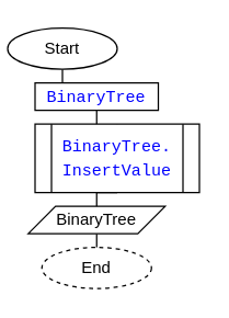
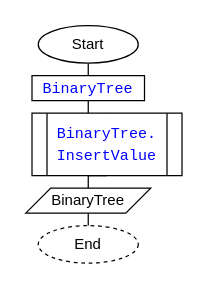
  <mxCell id="0" />
  <mxCell id="1" parent="0" />
  <mxCell id="2" style="edgeStyle=orthogonalEdgeStyle;rounded=0;orthogonalLoop=1;jettySize=auto;html=1;exitX=0.5;exitY=1;exitDx=0;exitDy=0;endArrow=none;endFill=0;" edge="1" parent="1" source="3" target="5"><mxGeometry relative="1" as="geometry" /></mxCell>
- <mxCell id="3" value="Start" style="ellipse;whiteSpace=wrap;html=1;" vertex="1" parent="1"><mxGeometry x="5" y="20" width="80" height="30" as="geometry" /></mxCell>
+ <mxCell id="3" value="Start" style="ellipse;whiteSpace=wrap;html=1;" vertex="1" parent="1"><mxGeometry x="30" y="20" width="80" height="30" as="geometry" /></mxCell>
  <mxCell id="4" style="edgeStyle=orthogonalEdgeStyle;rounded=0;orthogonalLoop=1;jettySize=auto;html=1;exitX=0.5;exitY=1;exitDx=0;exitDy=0;endArrow=none;endFill=0;" edge="1" parent="1" source="5" target="7"><mxGeometry relative="1" as="geometry" /></mxCell>
  <mxCell id="5" value="&lt;div style=&quot;background-color: rgb(255 , 255 , 255) ; font-family: &amp;#34;menlo&amp;#34; , &amp;#34;monaco&amp;#34; , &amp;#34;courier new&amp;#34; , monospace ; line-height: 18px&quot;&gt;&lt;span style=&quot;color: rgb(0 , 0 , 255)&quot;&gt;BinaryTree&lt;/span&gt;&lt;/div&gt;" style="rounded=0;whiteSpace=wrap;html=1;" vertex="1" parent="1"><mxGeometry x="25" y="60" width="90" height="20" as="geometry" /></mxCell>
  <mxCell id="6" style="edgeStyle=orthogonalEdgeStyle;rounded=0;orthogonalLoop=1;jettySize=auto;html=1;exitX=0.5;exitY=1;exitDx=0;exitDy=0;entryX=0.5;entryY=0;entryDx=0;entryDy=0;endArrow=none;endFill=0;" edge="1" parent="1" source="7" target="9"><mxGeometry relative="1" as="geometry" /></mxCell>
  <mxCell id="7" value="&lt;div style=&quot;background-color: rgb(255 , 255 , 255) ; font-family: &amp;#34;menlo&amp;#34; , &amp;#34;monaco&amp;#34; , &amp;#34;courier new&amp;#34; , monospace ; line-height: 18px&quot;&gt;&lt;span style=&quot;color: rgb(0 , 0 , 255)&quot;&gt;BinaryTree.&lt;/span&gt;&lt;/div&gt;&lt;div style=&quot;background-color: rgb(255 , 255 , 255) ; font-family: &amp;#34;menlo&amp;#34; , &amp;#34;monaco&amp;#34; , &amp;#34;courier new&amp;#34; , monospace ; line-height: 18px&quot;&gt;&lt;span style=&quot;color: rgb(0 , 0 , 255)&quot;&gt;InsertValue&lt;/span&gt;&lt;/div&gt;" style="shape=process;whiteSpace=wrap;html=1;backgroundOutline=1;" vertex="1" parent="1"><mxGeometry x="25" y="90" width="120" height="50" as="geometry" /></mxCell>
  <mxCell id="8" style="edgeStyle=orthogonalEdgeStyle;rounded=0;orthogonalLoop=1;jettySize=auto;html=1;exitX=0.5;exitY=1;exitDx=0;exitDy=0;entryX=0.5;entryY=0;entryDx=0;entryDy=0;endArrow=none;endFill=0;" edge="1" parent="1" source="9" target="10"><mxGeometry relative="1" as="geometry" /></mxCell>
  <mxCell id="9" value="BinaryTree" style="shape=parallelogram;perimeter=parallelogramPerimeter;whiteSpace=wrap;html=1;fixedSize=1;" vertex="1" parent="1"><mxGeometry x="20" y="150" width="100" height="20" as="geometry" /></mxCell>
  <mxCell id="10" value="End" style="ellipse;whiteSpace=wrap;html=1;dashed=1;" vertex="1" parent="1"><mxGeometry x="30" y="180" width="80" height="30" as="geometry" /></mxCell>
